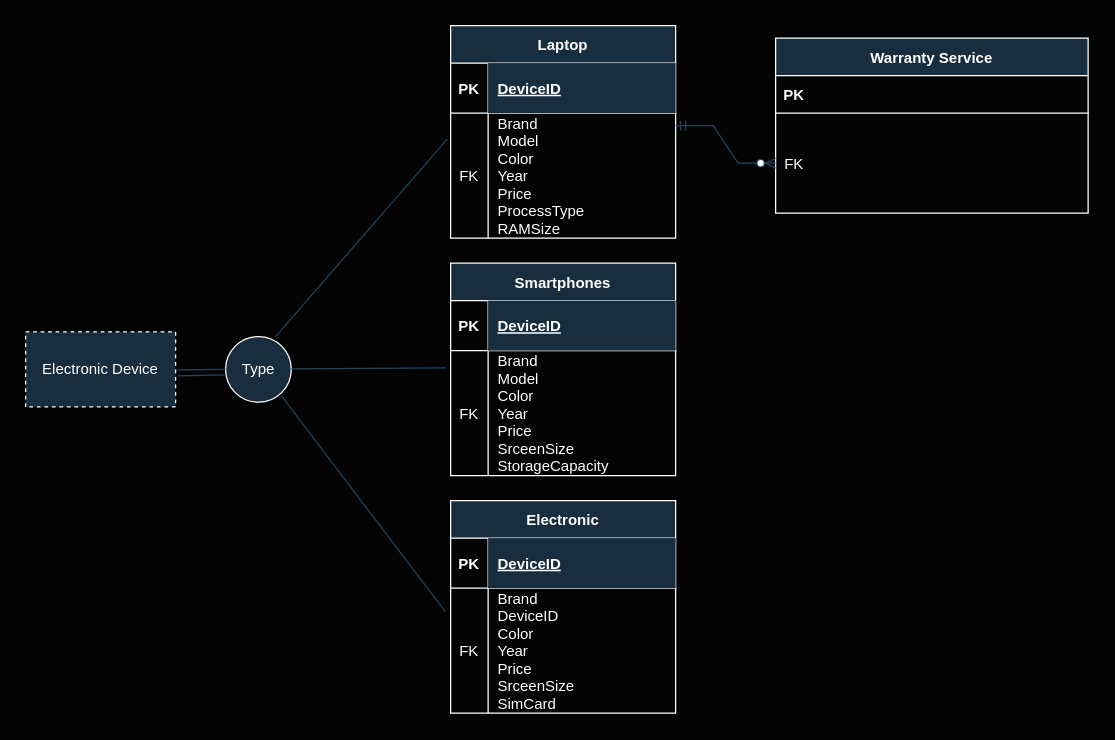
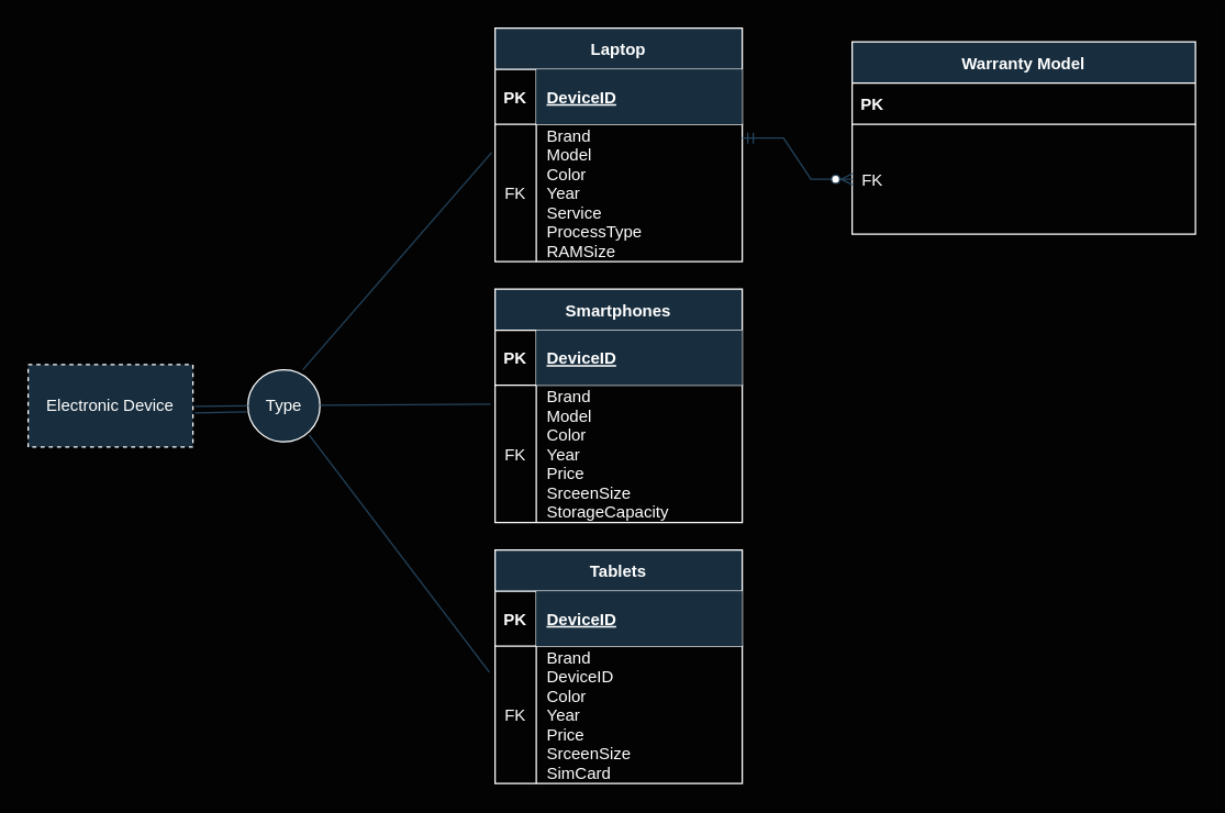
  <mxCell id="0" />
  <mxCell id="1" parent="0" />
- <mxCell id="2" value="Warranty Service" style="shape=table;startSize=30;container=1;collapsible=1;childLayout=tableLayout;fixedRows=1;rowLines=0;fontStyle=1;align=center;resizeLast=1;labelBackgroundColor=none;fillColor=#182E3E;strokeColor=#FFFFFF;fontColor=#FFFFFF;" parent="1" vertex="1"><mxGeometry x="620" y="30" width="250" height="140" as="geometry" /></mxCell>
+ <mxCell id="2" value="Warranty Model" style="shape=table;startSize=30;container=1;collapsible=1;childLayout=tableLayout;fixedRows=1;rowLines=0;fontStyle=1;align=center;resizeLast=1;labelBackgroundColor=none;fillColor=#182E3E;strokeColor=#FFFFFF;fontColor=#FFFFFF;" parent="1" vertex="1"><mxGeometry x="620" y="30" width="250" height="140" as="geometry" /></mxCell>
  <mxCell id="3" value="" style="shape=partialRectangle;collapsible=0;dropTarget=0;pointerEvents=0;fillColor=none;points=[[0,0.5],[1,0.5]];portConstraint=eastwest;top=0;left=0;right=0;bottom=1;labelBackgroundColor=none;strokeColor=#FFFFFF;fontColor=#FFFFFF;" parent="2" vertex="1"><mxGeometry y="30" width="250" height="30" as="geometry" /></mxCell>
  <mxCell id="4" value="PK" style="shape=partialRectangle;overflow=hidden;connectable=0;fillColor=none;top=0;left=0;bottom=0;right=0;fontStyle=1;labelBackgroundColor=none;strokeColor=#FFFFFF;fontColor=#FFFFFF;" parent="3" vertex="1"><mxGeometry width="30" height="30" as="geometry"><mxRectangle width="30" height="30" as="alternateBounds" /></mxGeometry></mxCell>
  <mxCell id="5" value="" style="shape=partialRectangle;collapsible=0;dropTarget=0;pointerEvents=0;fillColor=none;points=[[0,0.5],[1,0.5]];portConstraint=eastwest;top=0;left=0;right=0;bottom=0;labelBackgroundColor=none;strokeColor=#FFFFFF;fontColor=#FFFFFF;" parent="2" vertex="1"><mxGeometry y="60" width="250" height="80" as="geometry" /></mxCell>
  <mxCell id="6" value="FK" style="shape=partialRectangle;overflow=hidden;connectable=0;fillColor=none;top=0;left=0;bottom=0;right=0;labelBackgroundColor=none;strokeColor=#FFFFFF;fontColor=#FFFFFF;" parent="5" vertex="1"><mxGeometry width="30" height="80" as="geometry"><mxRectangle width="30" height="80" as="alternateBounds" /></mxGeometry></mxCell>
  <mxCell id="7" value="Laptop" style="shape=table;startSize=30;container=1;collapsible=1;childLayout=tableLayout;fixedRows=1;rowLines=0;fontStyle=1;align=center;resizeLast=1;fillColor=#182E3E;fontColor=#FFFFFF;labelBackgroundColor=none;strokeColor=#FFFFFF;" parent="1" vertex="1"><mxGeometry x="360" y="20" width="180" height="170" as="geometry" /></mxCell>
  <mxCell id="8" value="" style="shape=partialRectangle;collapsible=0;dropTarget=0;pointerEvents=0;fillColor=none;points=[[0,0.5],[1,0.5]];portConstraint=eastwest;top=0;left=0;right=0;bottom=1;labelBackgroundColor=none;strokeColor=#FFFFFF;fontColor=#FFFFFF;" parent="7" vertex="1"><mxGeometry y="30" width="180" height="40" as="geometry" /></mxCell>
  <mxCell id="9" value="PK" style="shape=partialRectangle;overflow=hidden;connectable=0;fillColor=none;top=0;left=0;bottom=0;right=0;fontStyle=1;labelBackgroundColor=none;strokeColor=#FFFFFF;fontColor=#FFFFFF;" parent="8" vertex="1"><mxGeometry width="30" height="40" as="geometry"><mxRectangle width="30" height="40" as="alternateBounds" /></mxGeometry></mxCell>
  <mxCell id="10" value="DeviceID" style="shape=partialRectangle;overflow=hidden;connectable=0;fillColor=#182E3E;top=0;left=0;bottom=0;right=0;align=left;spacingLeft=6;fontStyle=5;labelBackgroundColor=none;strokeColor=#FFFFFF;fontColor=#FFFFFF;" parent="8" vertex="1"><mxGeometry x="30" width="150" height="40" as="geometry"><mxRectangle width="150" height="40" as="alternateBounds" /></mxGeometry></mxCell>
  <mxCell id="11" value="" style="shape=partialRectangle;collapsible=0;dropTarget=0;pointerEvents=0;fillColor=none;points=[[0,0.5],[1,0.5]];portConstraint=eastwest;top=0;left=0;right=0;bottom=0;labelBackgroundColor=none;strokeColor=#FFFFFF;fontColor=#FFFFFF;" parent="7" vertex="1"><mxGeometry y="70" width="180" height="100" as="geometry" /></mxCell>
  <mxCell id="12" value="FK" style="shape=partialRectangle;overflow=hidden;connectable=0;fillColor=none;top=0;left=0;bottom=0;right=0;labelBackgroundColor=none;strokeColor=#FFFFFF;fontColor=#FFFFFF;" parent="11" vertex="1"><mxGeometry width="30" height="100" as="geometry"><mxRectangle width="30" height="100" as="alternateBounds" /></mxGeometry></mxCell>
- <mxCell id="13" value="Brand&#10;Model&#10;Color&#10;Year&#10;Price&#10;ProcessType&#10;RAMSize&#10;" style="shape=partialRectangle;overflow=hidden;connectable=0;fillColor=none;top=0;left=0;bottom=0;right=0;align=left;spacingLeft=6;labelBackgroundColor=none;strokeColor=#FFFFFF;fontColor=#FFFFFF;" parent="11" vertex="1"><mxGeometry x="30" width="150" height="100" as="geometry"><mxRectangle width="150" height="100" as="alternateBounds" /></mxGeometry></mxCell>
+ <mxCell id="13" value="Brand&#10;Model&#10;Color&#10;Year&#10;Service&#10;ProcessType&#10;RAMSize&#10;" style="shape=partialRectangle;overflow=hidden;connectable=0;fillColor=none;top=0;left=0;bottom=0;right=0;align=left;spacingLeft=6;labelBackgroundColor=none;strokeColor=#FFFFFF;fontColor=#FFFFFF;" parent="11" vertex="1"><mxGeometry x="30" width="150" height="100" as="geometry"><mxRectangle width="150" height="100" as="alternateBounds" /></mxGeometry></mxCell>
  <mxCell id="14" value="Smartphones" style="shape=table;startSize=30;container=1;collapsible=1;childLayout=tableLayout;fixedRows=1;rowLines=0;fontStyle=1;align=center;resizeLast=1;fillColor=#182E3E;fontColor=#FFFFFF;labelBackgroundColor=none;strokeColor=#FFFFFF;" vertex="1" parent="1"><mxGeometry x="360" y="210" width="180" height="170" as="geometry" /></mxCell>
  <mxCell id="15" value="" style="shape=partialRectangle;collapsible=0;dropTarget=0;pointerEvents=0;fillColor=none;points=[[0,0.5],[1,0.5]];portConstraint=eastwest;top=0;left=0;right=0;bottom=1;labelBackgroundColor=none;strokeColor=#FFFFFF;fontColor=#FFFFFF;" vertex="1" parent="14"><mxGeometry y="30" width="180" height="40" as="geometry" /></mxCell>
  <mxCell id="16" value="PK" style="shape=partialRectangle;overflow=hidden;connectable=0;fillColor=none;top=0;left=0;bottom=0;right=0;fontStyle=1;labelBackgroundColor=none;strokeColor=#FFFFFF;fontColor=#FFFFFF;" vertex="1" parent="15"><mxGeometry width="30" height="40" as="geometry"><mxRectangle width="30" height="40" as="alternateBounds" /></mxGeometry></mxCell>
  <mxCell id="17" value="DeviceID" style="shape=partialRectangle;overflow=hidden;connectable=0;fillColor=#182E3E;top=0;left=0;bottom=0;right=0;align=left;spacingLeft=6;fontStyle=5;labelBackgroundColor=none;strokeColor=#FFFFFF;fontColor=#FFFFFF;" vertex="1" parent="15"><mxGeometry x="30" width="150" height="40" as="geometry"><mxRectangle width="150" height="40" as="alternateBounds" /></mxGeometry></mxCell>
  <mxCell id="18" value="" style="shape=partialRectangle;collapsible=0;dropTarget=0;pointerEvents=0;fillColor=none;points=[[0,0.5],[1,0.5]];portConstraint=eastwest;top=0;left=0;right=0;bottom=0;labelBackgroundColor=none;strokeColor=#FFFFFF;fontColor=#FFFFFF;" vertex="1" parent="14"><mxGeometry y="70" width="180" height="100" as="geometry" /></mxCell>
  <mxCell id="19" value="FK" style="shape=partialRectangle;overflow=hidden;connectable=0;fillColor=none;top=0;left=0;bottom=0;right=0;labelBackgroundColor=none;strokeColor=#FFFFFF;fontColor=#FFFFFF;" vertex="1" parent="18"><mxGeometry width="30" height="100" as="geometry"><mxRectangle width="30" height="100" as="alternateBounds" /></mxGeometry></mxCell>
  <mxCell id="20" value="Brand&#10;Model&#10;Color&#10;Year&#10;Price&#10;SrceenSize&#10;StorageCapacity" style="shape=partialRectangle;overflow=hidden;connectable=0;fillColor=none;top=0;left=0;bottom=0;right=0;align=left;spacingLeft=6;labelBackgroundColor=none;strokeColor=#FFFFFF;fontColor=#FFFFFF;" vertex="1" parent="18"><mxGeometry x="30" width="150" height="100" as="geometry"><mxRectangle width="150" height="100" as="alternateBounds" /></mxGeometry></mxCell>
- <mxCell id="21" value="Electronic" style="shape=table;startSize=30;container=1;collapsible=1;childLayout=tableLayout;fixedRows=1;rowLines=0;fontStyle=1;align=center;resizeLast=1;fillColor=#182E3E;fontColor=#FFFFFF;labelBackgroundColor=none;strokeColor=#FFFFFF;" vertex="1" parent="1"><mxGeometry x="360" y="400" width="180" height="170" as="geometry" /></mxCell>
+ <mxCell id="21" value="Tablets" style="shape=table;startSize=30;container=1;collapsible=1;childLayout=tableLayout;fixedRows=1;rowLines=0;fontStyle=1;align=center;resizeLast=1;fillColor=#182E3E;fontColor=#FFFFFF;labelBackgroundColor=none;strokeColor=#FFFFFF;" vertex="1" parent="1"><mxGeometry x="360" y="400" width="180" height="170" as="geometry" /></mxCell>
  <mxCell id="22" value="" style="shape=partialRectangle;collapsible=0;dropTarget=0;pointerEvents=0;fillColor=none;points=[[0,0.5],[1,0.5]];portConstraint=eastwest;top=0;left=0;right=0;bottom=1;labelBackgroundColor=none;strokeColor=#FFFFFF;fontColor=#FFFFFF;" vertex="1" parent="21"><mxGeometry y="30" width="180" height="40" as="geometry" /></mxCell>
  <mxCell id="23" value="PK" style="shape=partialRectangle;overflow=hidden;connectable=0;fillColor=none;top=0;left=0;bottom=0;right=0;fontStyle=1;labelBackgroundColor=none;strokeColor=#FFFFFF;fontColor=#FFFFFF;" vertex="1" parent="22"><mxGeometry width="30" height="40" as="geometry"><mxRectangle width="30" height="40" as="alternateBounds" /></mxGeometry></mxCell>
  <mxCell id="24" value="DeviceID" style="shape=partialRectangle;overflow=hidden;connectable=0;fillColor=#182E3E;top=0;left=0;bottom=0;right=0;align=left;spacingLeft=6;fontStyle=5;labelBackgroundColor=none;strokeColor=#FFFFFF;fontColor=#FFFFFF;" vertex="1" parent="22"><mxGeometry x="30" width="150" height="40" as="geometry"><mxRectangle width="150" height="40" as="alternateBounds" /></mxGeometry></mxCell>
  <mxCell id="25" value="" style="shape=partialRectangle;collapsible=0;dropTarget=0;pointerEvents=0;fillColor=none;points=[[0,0.5],[1,0.5]];portConstraint=eastwest;top=0;left=0;right=0;bottom=0;labelBackgroundColor=none;strokeColor=#FFFFFF;fontColor=#FFFFFF;" vertex="1" parent="21"><mxGeometry y="70" width="180" height="100" as="geometry" /></mxCell>
  <mxCell id="26" value="FK" style="shape=partialRectangle;overflow=hidden;connectable=0;fillColor=none;top=0;left=0;bottom=0;right=0;labelBackgroundColor=none;strokeColor=#FFFFFF;fontColor=#FFFFFF;" vertex="1" parent="25"><mxGeometry width="30" height="100" as="geometry"><mxRectangle width="30" height="100" as="alternateBounds" /></mxGeometry></mxCell>
  <mxCell id="27" value="Brand&#10;DeviceID&#10;Color&#10;Year&#10;Price&#10;SrceenSize&#10;SimCard" style="shape=partialRectangle;overflow=hidden;connectable=0;fillColor=none;top=0;left=0;bottom=0;right=0;align=left;spacingLeft=6;labelBackgroundColor=none;strokeColor=#FFFFFF;fontColor=#FFFFFF;" vertex="1" parent="25"><mxGeometry x="30" width="150" height="100" as="geometry"><mxRectangle width="150" height="100" as="alternateBounds" /></mxGeometry></mxCell>
  <mxCell id="28" value="Electronic Device" style="rounded=0;whiteSpace=wrap;html=1;strokeColor=#FFFFFF;fontColor=#FFFFFF;fillColor=#182E3E;dashed=1;" vertex="1" parent="1"><mxGeometry x="20" y="265" width="120" height="60" as="geometry" /></mxCell>
  <mxCell id="29" value="Type" style="ellipse;whiteSpace=wrap;html=1;aspect=fixed;strokeColor=#FFFFFF;fontColor=#FFFFFF;fillColor=#182E3E;" vertex="1" parent="1"><mxGeometry x="180" y="268.75" width="52.5" height="52.5" as="geometry" /></mxCell>
  <mxCell id="30" value="" style="endArrow=none;html=1;rounded=0;strokeColor=#23445D;exitX=1.012;exitY=0.587;exitDx=0;exitDy=0;exitPerimeter=0;entryX=-0.019;entryY=0.584;entryDx=0;entryDy=0;entryPerimeter=0;" edge="1" parent="1" source="28" target="29"><mxGeometry width="50" height="50" relative="1" as="geometry"><mxPoint x="260" y="360" as="sourcePoint" /><mxPoint x="310" y="310" as="targetPoint" /></mxGeometry></mxCell>
  <mxCell id="31" value="" style="endArrow=none;html=1;rounded=0;strokeColor=#23445D;exitX=1.012;exitY=0.507;exitDx=0;exitDy=0;exitPerimeter=0;" edge="1" parent="1" source="28" target="29"><mxGeometry width="50" height="50" relative="1" as="geometry"><mxPoint x="120" y="300" as="sourcePoint" /><mxPoint x="170" y="250" as="targetPoint" /></mxGeometry></mxCell>
  <mxCell id="32" value="" style="endArrow=none;html=1;rounded=0;strokeColor=#23445D;entryX=-0.014;entryY=0.206;entryDx=0;entryDy=0;entryPerimeter=0;" edge="1" parent="1" target="11"><mxGeometry width="50" height="50" relative="1" as="geometry"><mxPoint x="220" y="268.75" as="sourcePoint" /><mxPoint x="270" y="218.75" as="targetPoint" /></mxGeometry></mxCell>
  <mxCell id="33" value="" style="endArrow=none;html=1;rounded=0;strokeColor=#23445D;entryX=-0.019;entryY=0.138;entryDx=0;entryDy=0;entryPerimeter=0;" edge="1" parent="1" target="18"><mxGeometry width="50" height="50" relative="1" as="geometry"><mxPoint x="232.5" y="294.5" as="sourcePoint" /><mxPoint x="350" y="295" as="targetPoint" /></mxGeometry></mxCell>
  <mxCell id="34" value="" style="endArrow=none;html=1;rounded=0;strokeColor=#23445D;entryX=-0.023;entryY=0.19;entryDx=0;entryDy=0;entryPerimeter=0;exitX=0.85;exitY=0.904;exitDx=0;exitDy=0;exitPerimeter=0;" edge="1" parent="1" source="29" target="25"><mxGeometry width="50" height="50" relative="1" as="geometry"><mxPoint x="260" y="360" as="sourcePoint" /><mxPoint x="310" y="310" as="targetPoint" /></mxGeometry></mxCell>
  <mxCell id="35" value="" style="edgeStyle=entityRelationEdgeStyle;fontSize=12;html=1;endArrow=ERzeroToMany;startArrow=ERmandOne;rounded=0;strokeColor=#23445D;" edge="1" parent="1" target="5"><mxGeometry width="100" height="100" relative="1" as="geometry"><mxPoint x="540" y="100" as="sourcePoint" /><mxPoint x="640" y="0" as="targetPoint" /></mxGeometry></mxCell>
